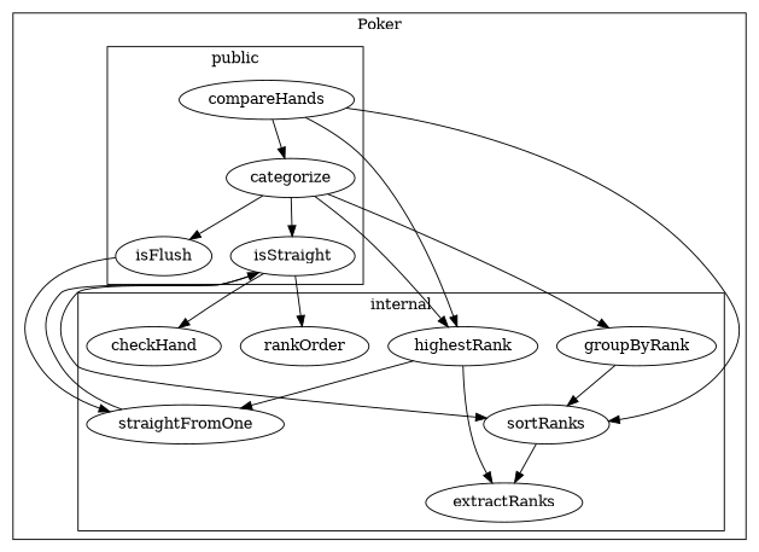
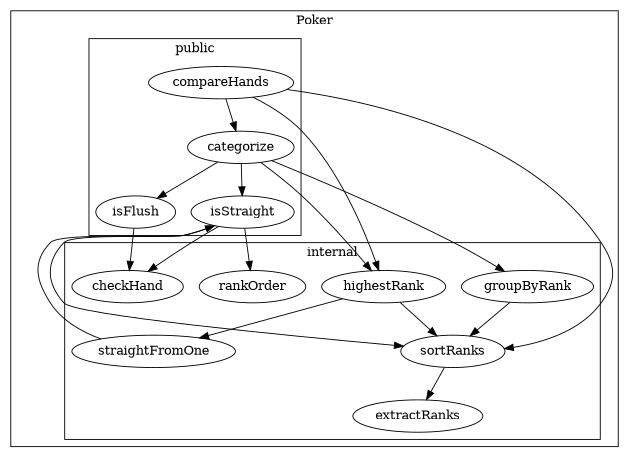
  digraph {
    fontname="DejaVu Serif"
    node [fontname="DejaVu Serif"]
    edge [fontname="DejaVu Serif"]
    rankOrder
    straightFromOne
    checkHand
    extractRanks
    sortRanks
    highestRank
    groupByRank
    isFlush
    isStraight
    categorize
    compareHands
    subgraph cluster_1 {
      label=Poker
      subgraph cluster_2 {
        color=black
        label=internal
        rankOrder
        straightFromOne
        checkHand
        extractRanks
        sortRanks
        highestRank
        groupByRank
      }
      subgraph cluster_3 {
        color=black
        label=public
        isFlush
        isStraight
        categorize
        compareHands
      }
    }
    straightFromOne -> isStraight
    sortRanks -> extractRanks
    highestRank -> straightFromOne
-   highestRank -> extractRanks
+   highestRank -> sortRanks
    groupByRank -> sortRanks
-   isFlush -> straightFromOne
+   isFlush -> checkHand
    isStraight -> rankOrder
    isStraight -> checkHand
    isStraight -> sortRanks
    categorize -> highestRank
    categorize -> groupByRank
    categorize -> isFlush
    categorize -> isStraight
    compareHands -> sortRanks
    compareHands -> highestRank
    compareHands -> categorize
  }
